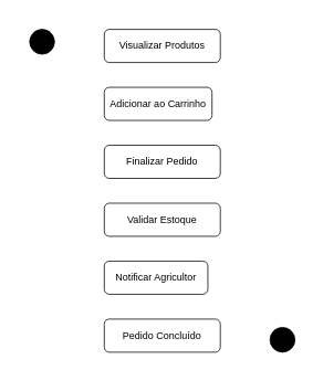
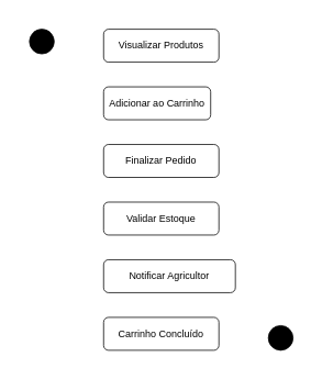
  <mxCell id="0" />
  <mxCell id="1" parent="0" />
  <mxCell id="2" value="" style="ellipse;whiteSpace=wrap;fillColor=#000000;" vertex="1" parent="1"><mxGeometry x="20" y="20" width="30" height="30" as="geometry" /></mxCell>
  <mxCell id="3" value="Visualizar Produtos" style="rounded=1;whiteSpace=wrap;" vertex="1" parent="1"><mxGeometry x="110" y="20" width="140" height="40" as="geometry" /></mxCell>
  <mxCell id="4" value="Adicionar ao Carrinho" style="rounded=1;whiteSpace=wrap;" vertex="1" parent="1"><mxGeometry x="110" y="90" width="130" height="40" as="geometry" /></mxCell>
  <mxCell id="5" value="Finalizar Pedido" style="rounded=1;whiteSpace=wrap;" vertex="1" parent="1"><mxGeometry x="110" y="160" width="140" height="40" as="geometry" /></mxCell>
  <mxCell id="6" value="Validar Estoque" style="rounded=1;whiteSpace=wrap;" vertex="1" parent="1"><mxGeometry x="110" y="230" width="140" height="40" as="geometry" /></mxCell>
- <mxCell id="7" value="Notificar Agricultor" style="rounded=1;whiteSpace=wrap;" vertex="1" parent="1"><mxGeometry x="110" y="300" width="125" height="40" as="geometry" /></mxCell>
- <mxCell id="8" value="Pedido Concluído" style="rounded=1;whiteSpace=wrap;" vertex="1" parent="1"><mxGeometry x="110" y="370" width="140" height="40" as="geometry" /></mxCell>
+ <mxCell id="7" value="Notificar Agricultor" style="rounded=1;whiteSpace=wrap;" vertex="1" parent="1"><mxGeometry x="110" y="300" width="160" height="40" as="geometry" /></mxCell>
+ <mxCell id="8" value="Carrinho Concluído" style="rounded=1;whiteSpace=wrap;" vertex="1" parent="1"><mxGeometry x="110" y="370" width="140" height="40" as="geometry" /></mxCell>
  <mxCell id="9" value="" style="ellipse;whiteSpace=wrap;fillColor=#000000;" vertex="1" parent="1"><mxGeometry x="310" y="380" width="30" height="30" as="geometry" /></mxCell>
  <mxCell id="10" edge="1" parent="1" source="2" target="3" />
  <mxCell id="11" edge="1" parent="1" source="3" target="4" />
  <mxCell id="12" edge="1" parent="1" source="4" target="5" />
  <mxCell id="13" edge="1" parent="1" source="6" target="7" />
  <mxCell id="14" edge="1" parent="1" source="7" target="8" />
  <mxCell id="15" edge="1" parent="1" source="8" target="9" />
